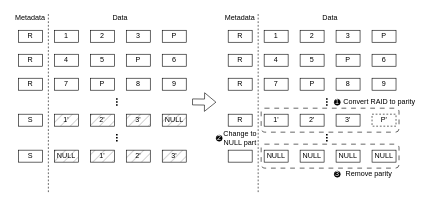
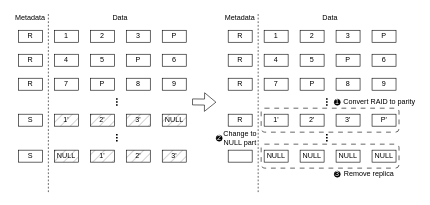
  <mxCell id="0" />
  <mxCell id="1" parent="0" />
  <mxCell id="2" value="1" style="rounded=0;whiteSpace=wrap;html=1;fillColor=none;" vertex="1" parent="1"><mxGeometry x="90" y="50" width="40" height="20" as="geometry" /></mxCell>
  <mxCell id="3" value="2" style="rounded=0;whiteSpace=wrap;html=1;fillColor=none;" vertex="1" parent="1"><mxGeometry x="150" y="50" width="40" height="20" as="geometry" /></mxCell>
  <mxCell id="4" value="3" style="rounded=0;whiteSpace=wrap;html=1;fillColor=none;" vertex="1" parent="1"><mxGeometry x="210" y="50" width="40" height="20" as="geometry" /></mxCell>
  <mxCell id="5" value="P" style="rounded=0;whiteSpace=wrap;html=1;fillColor=none;" vertex="1" parent="1"><mxGeometry x="270" y="50" width="40" height="20" as="geometry" /></mxCell>
  <mxCell id="6" value="4" style="rounded=0;whiteSpace=wrap;html=1;fillColor=none;" vertex="1" parent="1"><mxGeometry x="90" y="90" width="40" height="20" as="geometry" /></mxCell>
  <mxCell id="7" value="5" style="rounded=0;whiteSpace=wrap;html=1;fillColor=none;" vertex="1" parent="1"><mxGeometry x="150" y="90" width="40" height="20" as="geometry" /></mxCell>
  <mxCell id="8" value="P" style="rounded=0;whiteSpace=wrap;html=1;fillColor=none;" vertex="1" parent="1"><mxGeometry x="210" y="90" width="40" height="20" as="geometry" /></mxCell>
  <mxCell id="9" value="6" style="rounded=0;whiteSpace=wrap;html=1;fillColor=none;" vertex="1" parent="1"><mxGeometry x="270" y="90" width="40" height="20" as="geometry" /></mxCell>
  <mxCell id="10" value="7" style="rounded=0;whiteSpace=wrap;html=1;fillColor=none;" vertex="1" parent="1"><mxGeometry x="90" y="130" width="40" height="20" as="geometry" /></mxCell>
  <mxCell id="11" value="P" style="rounded=0;whiteSpace=wrap;html=1;fillColor=none;" vertex="1" parent="1"><mxGeometry x="150" y="130" width="40" height="20" as="geometry" /></mxCell>
  <mxCell id="12" value="8" style="rounded=0;whiteSpace=wrap;html=1;fillColor=none;" vertex="1" parent="1"><mxGeometry x="210" y="130" width="40" height="20" as="geometry" /></mxCell>
  <mxCell id="13" value="9" style="rounded=0;whiteSpace=wrap;html=1;fillColor=none;" vertex="1" parent="1"><mxGeometry x="270" y="130" width="40" height="20" as="geometry" /></mxCell>
  <mxCell id="14" value="1'" style="rounded=0;whiteSpace=wrap;html=1;fillColor=#999999;fillStyle=hatch;" vertex="1" parent="1"><mxGeometry x="90" y="190" width="40" height="20" as="geometry" /></mxCell>
  <mxCell id="15" value="2'" style="rounded=0;whiteSpace=wrap;html=1;fillColor=#999999;fillStyle=hatch;" vertex="1" parent="1"><mxGeometry x="150" y="190" width="40" height="20" as="geometry" /></mxCell>
  <mxCell id="16" value="3'" style="rounded=0;whiteSpace=wrap;html=1;fillColor=#999999;fillStyle=hatch;" vertex="1" parent="1"><mxGeometry x="210" y="190" width="40" height="20" as="geometry" /></mxCell>
  <mxCell id="17" value="NULL" style="rounded=0;whiteSpace=wrap;html=1;fillColor=#999999;fillStyle=hatch;" vertex="1" parent="1"><mxGeometry x="270" y="190" width="40" height="20" as="geometry" /></mxCell>
  <mxCell id="18" value="&lt;b&gt;&lt;font style=&quot;font-size: 18px;&quot;&gt;...&lt;/font&gt;&lt;/b&gt;" style="rounded=0;whiteSpace=wrap;html=1;rotation=90;fillColor=none;strokeColor=none;" vertex="1" parent="1"><mxGeometry x="180" y="160" width="40" height="20" as="geometry" /></mxCell>
  <mxCell id="19" value="&lt;b&gt;&lt;font style=&quot;font-size: 18px;&quot;&gt;...&lt;/font&gt;&lt;/b&gt;" style="rounded=0;whiteSpace=wrap;html=1;rotation=90;fillColor=none;strokeColor=none;" vertex="1" parent="1"><mxGeometry x="180" y="220" width="40" height="20" as="geometry" /></mxCell>
  <mxCell id="20" value="1'" style="rounded=0;whiteSpace=wrap;html=1;fillColor=#999999;fillStyle=hatch;" vertex="1" parent="1"><mxGeometry x="150" y="250" width="40" height="20" as="geometry" /></mxCell>
  <mxCell id="21" value="2'" style="rounded=0;whiteSpace=wrap;html=1;fillColor=#999999;fillStyle=hatch;" vertex="1" parent="1"><mxGeometry x="210" y="250" width="40" height="20" as="geometry" /></mxCell>
  <mxCell id="22" value="3'" style="rounded=0;whiteSpace=wrap;html=1;fillColor=#999999;fillStyle=hatch;" vertex="1" parent="1"><mxGeometry x="270" y="250" width="40" height="20" as="geometry" /></mxCell>
  <mxCell id="23" value="NULL" style="rounded=0;whiteSpace=wrap;html=1;fillColor=#999999;fillStyle=hatch;" vertex="1" parent="1"><mxGeometry x="90" y="250" width="40" height="20" as="geometry" /></mxCell>
  <mxCell id="24" value="R" style="rounded=0;whiteSpace=wrap;html=1;fillColor=none;" vertex="1" parent="1"><mxGeometry x="30" y="50" width="40" height="20" as="geometry" /></mxCell>
  <mxCell id="25" value="R" style="rounded=0;whiteSpace=wrap;html=1;fillColor=none;" vertex="1" parent="1"><mxGeometry x="30" y="90" width="40" height="20" as="geometry" /></mxCell>
  <mxCell id="26" value="R" style="rounded=0;whiteSpace=wrap;html=1;fillColor=none;" vertex="1" parent="1"><mxGeometry x="30" y="130" width="40" height="20" as="geometry" /></mxCell>
  <mxCell id="27" value="S" style="rounded=0;whiteSpace=wrap;html=1;fillColor=none;" vertex="1" parent="1"><mxGeometry x="30" y="190" width="40" height="20" as="geometry" /></mxCell>
  <mxCell id="28" value="S" style="rounded=0;whiteSpace=wrap;html=1;fillColor=none;" vertex="1" parent="1"><mxGeometry x="30" y="250" width="40" height="20" as="geometry" /></mxCell>
  <mxCell id="29" value="Metadata" style="rounded=0;whiteSpace=wrap;html=1;fontSize=12;fillColor=none;strokeColor=none;" vertex="1" parent="1"><mxGeometry x="20" y="20" width="60" height="20" as="geometry" /></mxCell>
  <mxCell id="30" value="Data" style="rounded=0;whiteSpace=wrap;html=1;fontSize=12;fillColor=none;strokeColor=none;" vertex="1" parent="1"><mxGeometry x="170" y="20" width="60" height="20" as="geometry" /></mxCell>
  <mxCell id="31" value="" style="endArrow=none;dashed=1;html=1;rounded=0;entryX=1;entryY=0;entryDx=0;entryDy=0;" edge="1" parent="1" target="29"><mxGeometry width="50" height="50" relative="1" as="geometry"><mxPoint x="80" y="320" as="sourcePoint" /><mxPoint x="460" y="20" as="targetPoint" /></mxGeometry></mxCell>
  <mxCell id="32" value="" style="shape=flexArrow;endArrow=classic;html=1;rounded=0;" edge="1" parent="1"><mxGeometry width="50" height="50" relative="1" as="geometry"><mxPoint x="320" y="169.5" as="sourcePoint" /><mxPoint x="360" y="170" as="targetPoint" /></mxGeometry></mxCell>
  <mxCell id="33" value="1" style="rounded=0;whiteSpace=wrap;html=1;fillColor=none;" vertex="1" parent="1"><mxGeometry x="440" y="50" width="40" height="20" as="geometry" /></mxCell>
  <mxCell id="34" value="2" style="rounded=0;whiteSpace=wrap;html=1;fillColor=none;" vertex="1" parent="1"><mxGeometry x="500" y="50" width="40" height="20" as="geometry" /></mxCell>
  <mxCell id="35" value="3" style="rounded=0;whiteSpace=wrap;html=1;fillColor=none;" vertex="1" parent="1"><mxGeometry x="560" y="50" width="40" height="20" as="geometry" /></mxCell>
  <mxCell id="36" value="P" style="rounded=0;whiteSpace=wrap;html=1;fillColor=none;" vertex="1" parent="1"><mxGeometry x="620" y="50" width="40" height="20" as="geometry" /></mxCell>
  <mxCell id="37" value="4" style="rounded=0;whiteSpace=wrap;html=1;fillColor=none;" vertex="1" parent="1"><mxGeometry x="440" y="90" width="40" height="20" as="geometry" /></mxCell>
  <mxCell id="38" value="5" style="rounded=0;whiteSpace=wrap;html=1;fillColor=none;" vertex="1" parent="1"><mxGeometry x="500" y="90" width="40" height="20" as="geometry" /></mxCell>
  <mxCell id="39" value="P" style="rounded=0;whiteSpace=wrap;html=1;fillColor=none;" vertex="1" parent="1"><mxGeometry x="560" y="90" width="40" height="20" as="geometry" /></mxCell>
  <mxCell id="40" value="6" style="rounded=0;whiteSpace=wrap;html=1;fillColor=none;" vertex="1" parent="1"><mxGeometry x="620" y="90" width="40" height="20" as="geometry" /></mxCell>
  <mxCell id="41" value="7" style="rounded=0;whiteSpace=wrap;html=1;fillColor=none;" vertex="1" parent="1"><mxGeometry x="440" y="130" width="40" height="20" as="geometry" /></mxCell>
  <mxCell id="42" value="P" style="rounded=0;whiteSpace=wrap;html=1;fillColor=none;" vertex="1" parent="1"><mxGeometry x="500" y="130" width="40" height="20" as="geometry" /></mxCell>
  <mxCell id="43" value="8" style="rounded=0;whiteSpace=wrap;html=1;fillColor=none;" vertex="1" parent="1"><mxGeometry x="560" y="130" width="40" height="20" as="geometry" /></mxCell>
  <mxCell id="44" value="9" style="rounded=0;whiteSpace=wrap;html=1;fillColor=none;" vertex="1" parent="1"><mxGeometry x="620" y="130" width="40" height="20" as="geometry" /></mxCell>
  <mxCell id="45" value="1'" style="rounded=0;whiteSpace=wrap;html=1;fillColor=none;fillStyle=hatch;" vertex="1" parent="1"><mxGeometry x="440" y="190" width="40" height="20" as="geometry" /></mxCell>
  <mxCell id="46" value="2'" style="rounded=0;whiteSpace=wrap;html=1;fillColor=none;fillStyle=hatch;" vertex="1" parent="1"><mxGeometry x="500" y="190" width="40" height="20" as="geometry" /></mxCell>
  <mxCell id="47" value="3'" style="rounded=0;whiteSpace=wrap;html=1;fillColor=none;fillStyle=hatch;" vertex="1" parent="1"><mxGeometry x="560" y="190" width="40" height="20" as="geometry" /></mxCell>
- <mxCell id="48" value="P'" style="rounded=0;whiteSpace=wrap;html=1;fillColor=none;fillStyle=hatch;dashed=1;" vertex="1" parent="1"><mxGeometry x="620" y="190" width="40" height="20" as="geometry" /></mxCell>
+ <mxCell id="48" value="P'" style="rounded=0;whiteSpace=wrap;html=1;fillColor=none;fillStyle=hatch;" vertex="1" parent="1"><mxGeometry x="620" y="190" width="40" height="20" as="geometry" /></mxCell>
  <mxCell id="49" value="&lt;b&gt;&lt;font style=&quot;font-size: 18px;&quot;&gt;...&lt;/font&gt;&lt;/b&gt;" style="rounded=0;whiteSpace=wrap;html=1;rotation=90;fillColor=none;strokeColor=none;" vertex="1" parent="1"><mxGeometry x="530" y="160" width="40" height="20" as="geometry" /></mxCell>
  <mxCell id="50" value="&lt;b&gt;&lt;font style=&quot;font-size: 18px;&quot;&gt;...&lt;/font&gt;&lt;/b&gt;" style="rounded=0;whiteSpace=wrap;html=1;rotation=90;fillColor=none;strokeColor=none;" vertex="1" parent="1"><mxGeometry x="530" y="220" width="40" height="20" as="geometry" /></mxCell>
  <mxCell id="51" value="NULL" style="rounded=0;whiteSpace=wrap;html=1;fillColor=none;fillStyle=hatch;" vertex="1" parent="1"><mxGeometry x="500" y="250" width="40" height="20" as="geometry" /></mxCell>
  <mxCell id="52" value="NULL" style="rounded=0;whiteSpace=wrap;html=1;fillColor=none;fillStyle=hatch;" vertex="1" parent="1"><mxGeometry x="560" y="250" width="40" height="20" as="geometry" /></mxCell>
  <mxCell id="53" value="NULL" style="rounded=0;whiteSpace=wrap;html=1;fillColor=none;fillStyle=hatch;" vertex="1" parent="1"><mxGeometry x="620" y="250" width="40" height="20" as="geometry" /></mxCell>
  <mxCell id="54" value="NULL" style="rounded=0;whiteSpace=wrap;html=1;fillColor=none;fillStyle=hatch;" vertex="1" parent="1"><mxGeometry x="440" y="250" width="40" height="20" as="geometry" /></mxCell>
  <mxCell id="55" value="R" style="rounded=0;whiteSpace=wrap;html=1;fillColor=none;" vertex="1" parent="1"><mxGeometry x="380" y="50" width="40" height="20" as="geometry" /></mxCell>
  <mxCell id="56" value="R" style="rounded=0;whiteSpace=wrap;html=1;fillColor=none;" vertex="1" parent="1"><mxGeometry x="380" y="90" width="40" height="20" as="geometry" /></mxCell>
  <mxCell id="57" value="R" style="rounded=0;whiteSpace=wrap;html=1;fillColor=none;" vertex="1" parent="1"><mxGeometry x="380" y="130" width="40" height="20" as="geometry" /></mxCell>
  <mxCell id="58" value="R" style="rounded=0;whiteSpace=wrap;html=1;fillColor=none;" vertex="1" parent="1"><mxGeometry x="380" y="190" width="40" height="20" as="geometry" /></mxCell>
  <mxCell id="59" value="" style="rounded=0;whiteSpace=wrap;html=1;fillColor=none;" vertex="1" parent="1"><mxGeometry x="380" y="250" width="40" height="20" as="geometry" /></mxCell>
  <mxCell id="60" value="Metadata" style="rounded=0;whiteSpace=wrap;html=1;fontSize=12;fillColor=none;strokeColor=none;" vertex="1" parent="1"><mxGeometry x="370" y="20" width="60" height="20" as="geometry" /></mxCell>
  <mxCell id="61" value="Data" style="rounded=0;whiteSpace=wrap;html=1;fontSize=12;fillColor=none;strokeColor=none;" vertex="1" parent="1"><mxGeometry x="520" y="20" width="60" height="20" as="geometry" /></mxCell>
  <mxCell id="62" value="" style="endArrow=none;dashed=1;html=1;rounded=0;entryX=1;entryY=0;entryDx=0;entryDy=0;" edge="1" parent="1" target="60"><mxGeometry width="50" height="50" relative="1" as="geometry"><mxPoint x="430" y="320" as="sourcePoint" /><mxPoint x="810" y="20" as="targetPoint" /></mxGeometry></mxCell>
  <mxCell id="63" value="" style="rounded=1;whiteSpace=wrap;html=1;fillColor=none;dashed=1;dashPattern=8 8;" vertex="1" parent="1"><mxGeometry x="435" y="180" width="230" height="40" as="geometry" /></mxCell>
  <mxCell id="64" value="&lt;font style=&quot;&quot; color=&quot;#ffffff&quot;&gt;1&lt;/font&gt;" style="ellipse;whiteSpace=wrap;html=1;aspect=fixed;fillColor=#000000;" vertex="1" parent="1"><mxGeometry x="557" y="165" width="10" height="10" as="geometry" /></mxCell>
  <mxCell id="65" value="Convert RAID to parity" style="rounded=0;whiteSpace=wrap;html=1;fillColor=none;strokeColor=none;" vertex="1" parent="1"><mxGeometry x="570" y="160" width="125" height="20" as="geometry" /></mxCell>
  <mxCell id="66" value="&lt;font style=&quot;&quot; color=&quot;#ffffff&quot;&gt;2&lt;/font&gt;" style="ellipse;whiteSpace=wrap;html=1;aspect=fixed;fillColor=#000000;" vertex="1" parent="1"><mxGeometry x="360" y="225" width="10" height="10" as="geometry" /></mxCell>
  <mxCell id="67" value="Change to NULL part" style="rounded=0;whiteSpace=wrap;html=1;fillColor=none;strokeColor=none;" vertex="1" parent="1"><mxGeometry x="370" y="215" width="60" height="30" as="geometry" /></mxCell>
  <mxCell id="68" value="" style="rounded=1;whiteSpace=wrap;html=1;fillColor=none;dashed=1;dashPattern=8 8;" vertex="1" parent="1"><mxGeometry x="435" y="240" width="230" height="40" as="geometry" /></mxCell>
  <mxCell id="69" value="&lt;font style=&quot;&quot; color=&quot;#ffffff&quot;&gt;3&lt;/font&gt;" style="ellipse;whiteSpace=wrap;html=1;aspect=fixed;fillColor=#000000;" vertex="1" parent="1"><mxGeometry x="557" y="285" width="10" height="10" as="geometry" /></mxCell>
- <mxCell id="70" value="Remove parity" style="rounded=0;whiteSpace=wrap;html=1;fillColor=none;strokeColor=none;" vertex="1" parent="1"><mxGeometry x="570" y="280" width="90" height="20" as="geometry" /></mxCell>
+ <mxCell id="70" value="Remove replica" style="rounded=0;whiteSpace=wrap;html=1;fillColor=none;strokeColor=none;" vertex="1" parent="1"><mxGeometry x="570" y="280" width="90" height="20" as="geometry" /></mxCell>
